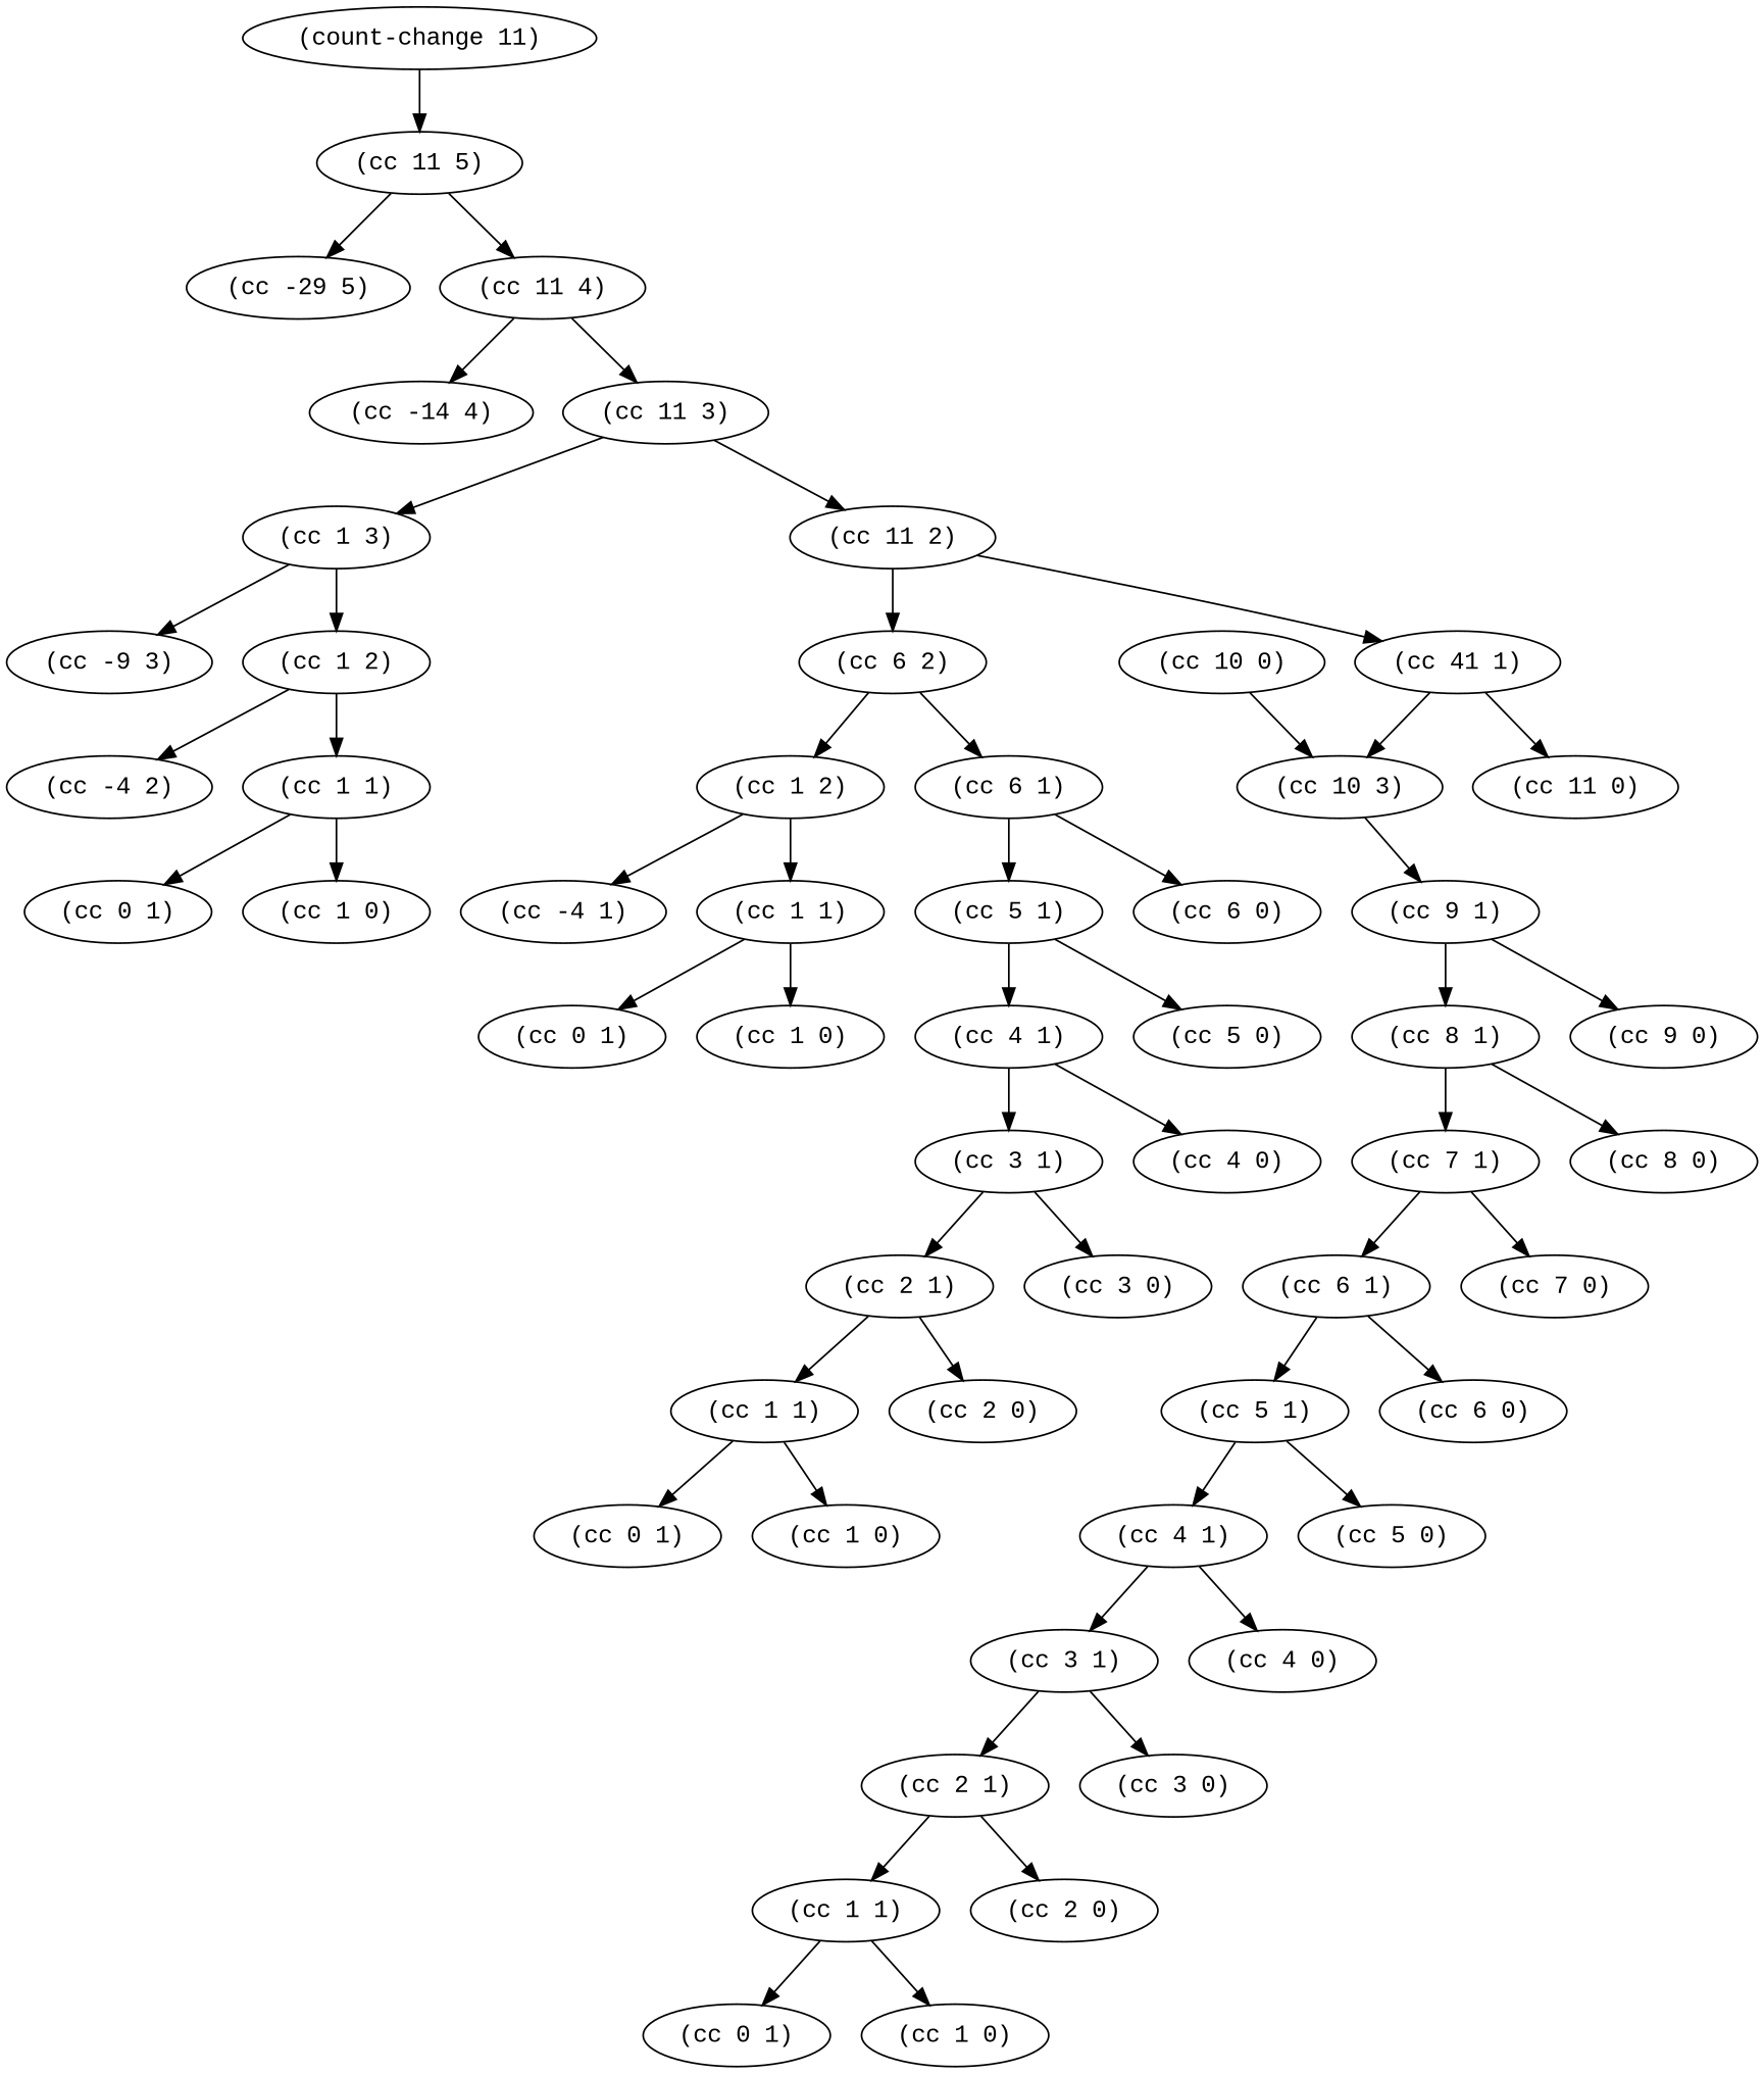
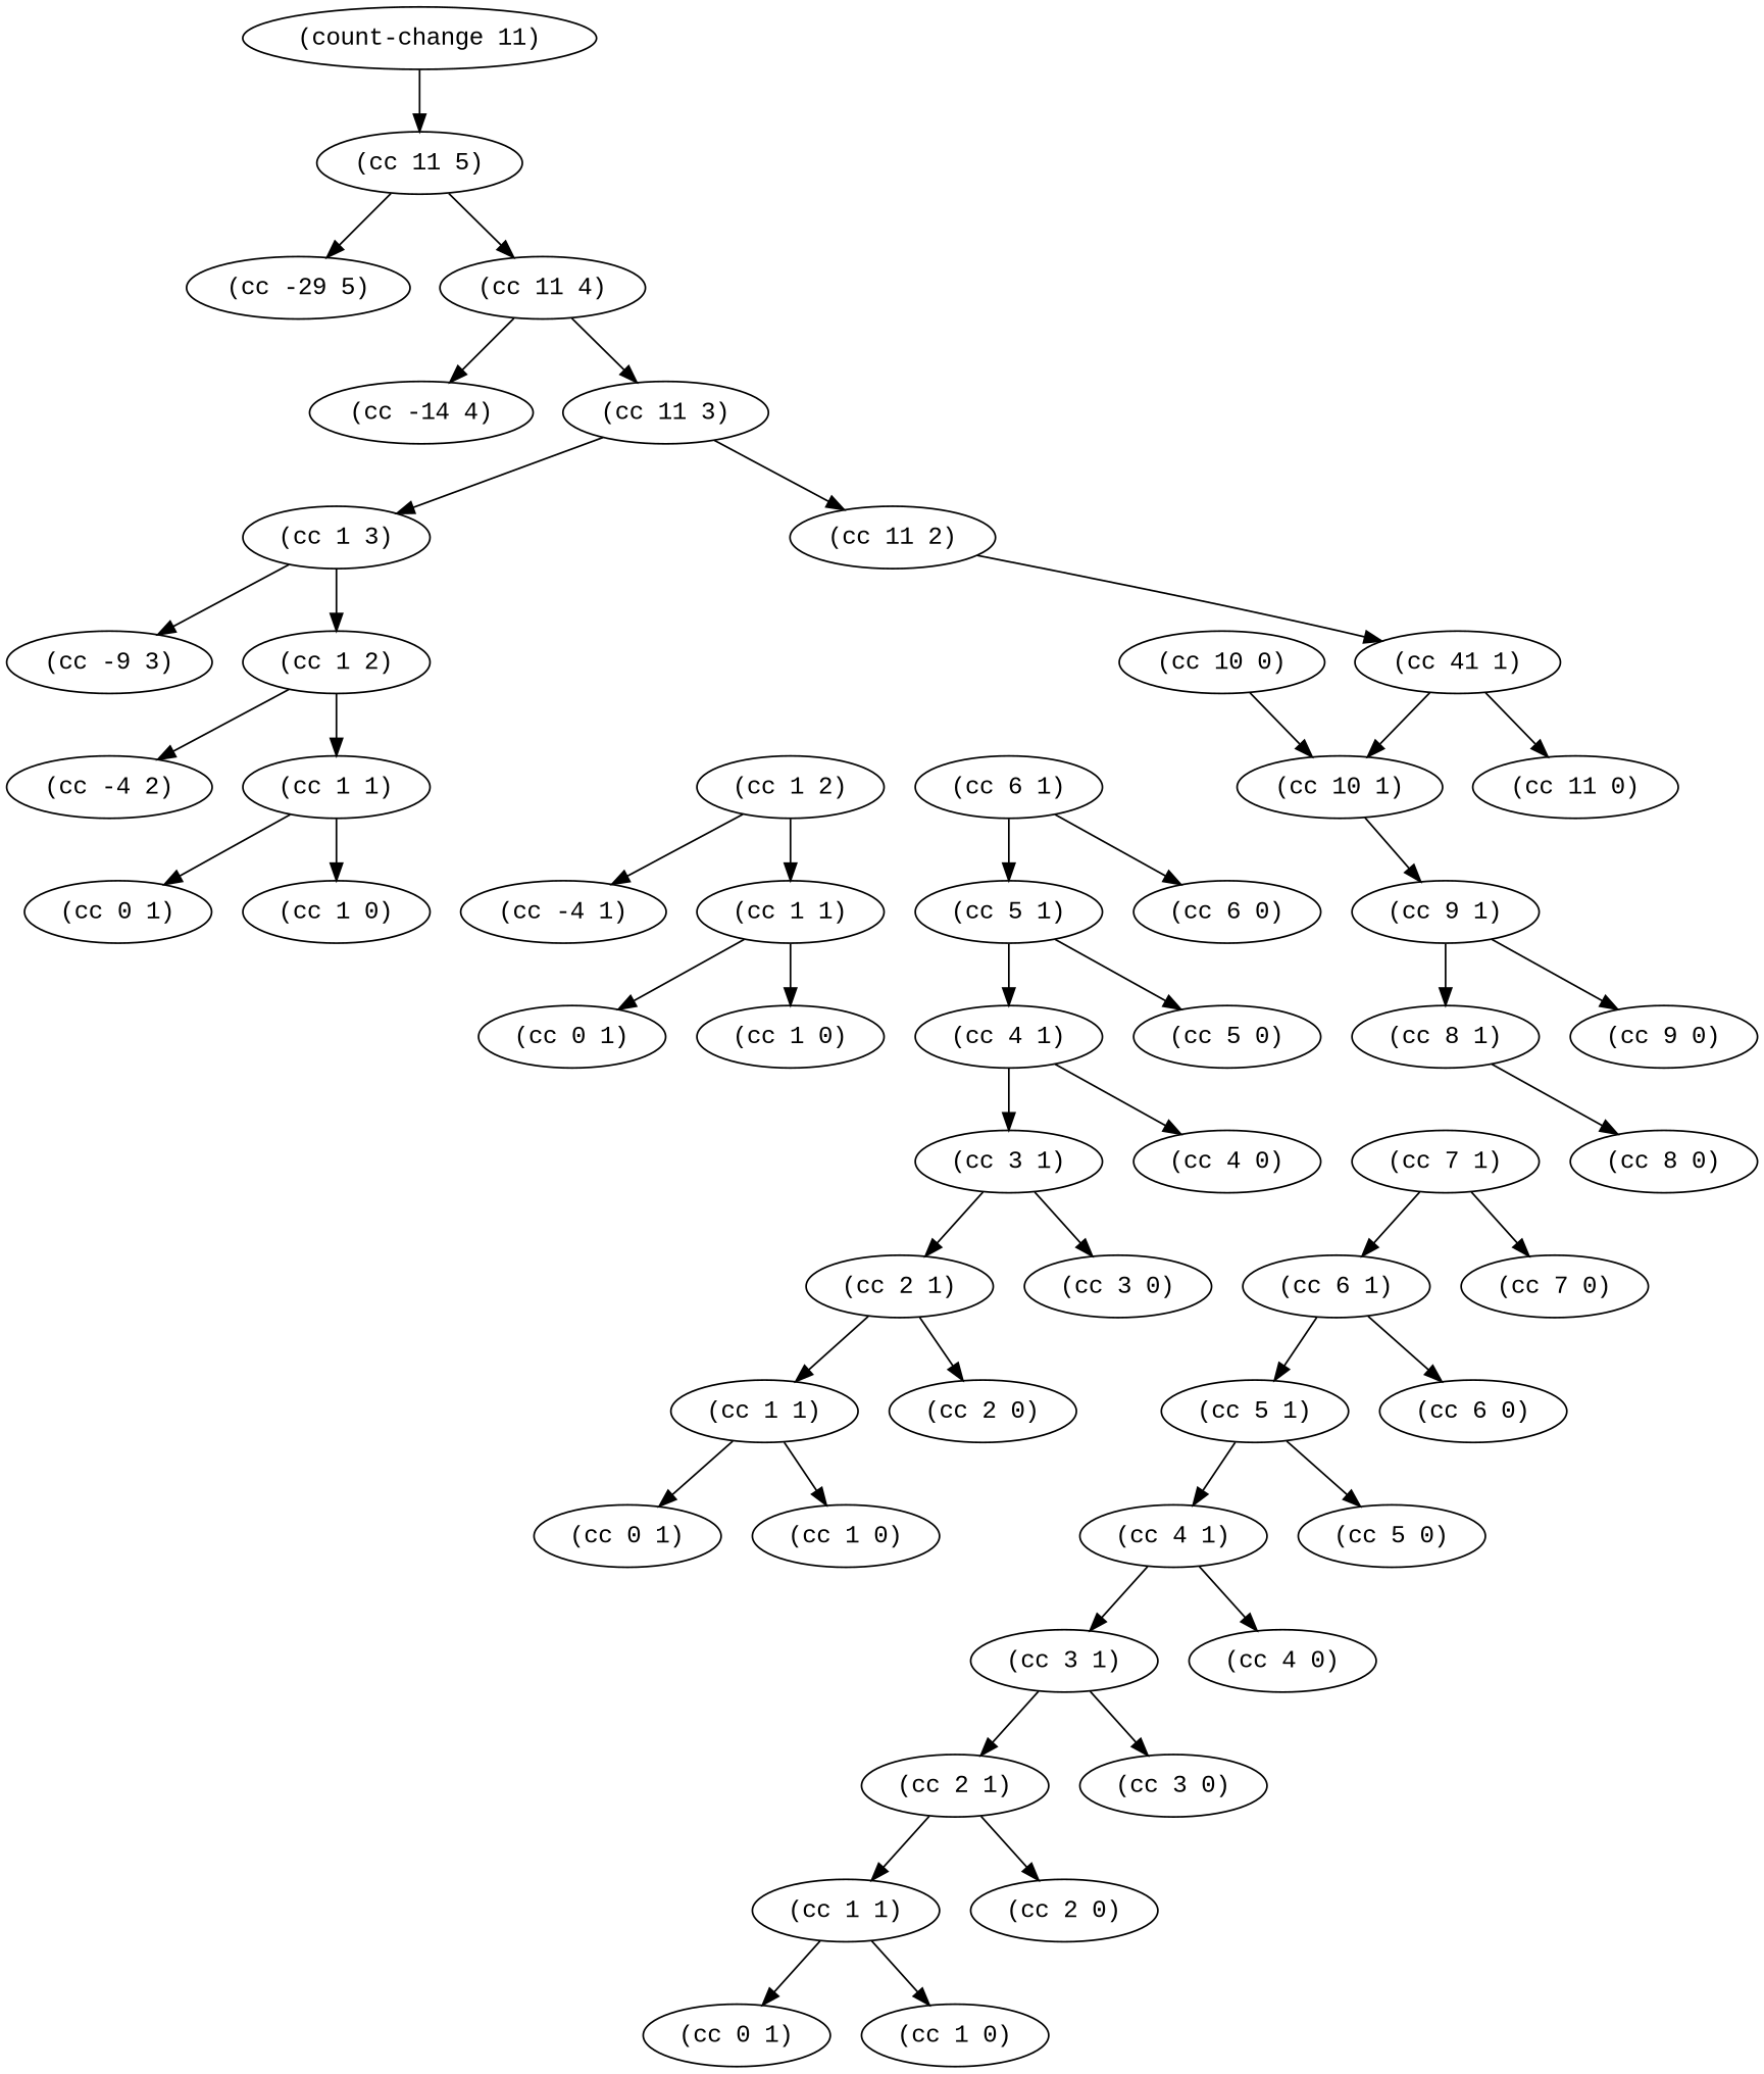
  digraph {
    fontname="Liberation Mono"
    node [fontname="Liberation Mono"]
    edge [fontname="Liberation Mono"]
    n1 [label="(count-change 11)"]
    n2 [label="(cc 11 5)"]
    n3 [label="(cc -29 5)"]
    n4 [label="(cc 11 4)"]
    n5 [label="(cc -14 4)"]
    n6 [label="(cc 11 3)"]
    n7 [label="(cc 1 3)"]
    n8 [label="(cc 11 2)"]
    n9 [label="(cc -9 3)"]
    n10 [label="(cc 1 2)"]
-   n11 [label="(cc 6 2)"]
    n12 [label="(cc 41 1)"]
    n13 [label="(cc -4 2)"]
    n14 [label="(cc 1 1)"]
    n15 [label="(cc 1 2)"]
    n16 [label="(cc 6 1)"]
-   n17 [label="(cc 10 3)"]
+   n17 [label="(cc 10 1)"]
    n18 [label="(cc 11 0)"]
    n19 [label="(cc 0 1)"]
    n20 [label="(cc 1 0)"]
    n21 [label="(cc -4 1)"]
    n22 [label="(cc 1 1)"]
    n23 [label="(cc 5 1)"]
    n24 [label="(cc 6 0)"]
    n25 [label="(cc 9 1)"]
    n26 [label="(cc 0 1)"]
    n27 [label="(cc 1 0)"]
    n28 [label="(cc 4 1)"]
    n29 [label="(cc 5 0)"]
    n30 [label="(cc 3 1)"]
    n31 [label="(cc 4 0)"]
    n32 [label="(cc 2 1)"]
    n33 [label="(cc 3 0)"]
    n34 [label="(cc 1 1)"]
    n35 [label="(cc 2 0)"]
    n36 [label="(cc 0 1)"]
    n37 [label="(cc 1 0)"]
    n38 [label="(cc 8 1)"]
    n39 [label="(cc 9 0)"]
    n40 [label="(cc 10 0)"]
    n41 [label="(cc 7 1)"]
    n42 [label="(cc 8 0)"]
    n43 [label="(cc 6 1)"]
    n44 [label="(cc 7 0)"]
    n45 [label="(cc 5 1)"]
    n46 [label="(cc 6 0)"]
    n47 [label="(cc 4 1)"]
    n48 [label="(cc 5 0)"]
    n49 [label="(cc 3 1)"]
    n50 [label="(cc 4 0)"]
    n51 [label="(cc 2 1)"]
    n52 [label="(cc 3 0)"]
    n53 [label="(cc 1 1)"]
    n54 [label="(cc 2 0)"]
    n55 [label="(cc 0 1)"]
    n56 [label="(cc 1 0)"]
    n1 -> n2
    n2 -> n3
    n2 -> n4
    n4 -> n5
    n4 -> n6
    n6 -> n7
    n6 -> n8
    n7 -> n9
    n7 -> n10
-   n8 -> n11
    n8 -> n12
    n10 -> n13
    n10 -> n14
-   n11 -> n15
-   n11 -> n16
    n12 -> n17
    n12 -> n18
    n14 -> n19
    n14 -> n20
    n15 -> n21
    n15 -> n22
    n16 -> n23
    n16 -> n24
    n17 -> n25
    n22 -> n26
    n22 -> n27
    n23 -> n28
    n23 -> n29
    n25 -> n38
    n25 -> n39
    n28 -> n30
    n28 -> n31
    n30 -> n32
    n30 -> n33
    n32 -> n34
    n32 -> n35
    n34 -> n36
    n34 -> n37
-   n38 -> n41
    n38 -> n42
    n40 -> n17
    n41 -> n43
    n41 -> n44
    n43 -> n45
    n43 -> n46
    n45 -> n47
    n45 -> n48
    n47 -> n49
    n47 -> n50
    n49 -> n51
    n49 -> n52
    n51 -> n53
    n51 -> n54
    n53 -> n55
    n53 -> n56
  }
